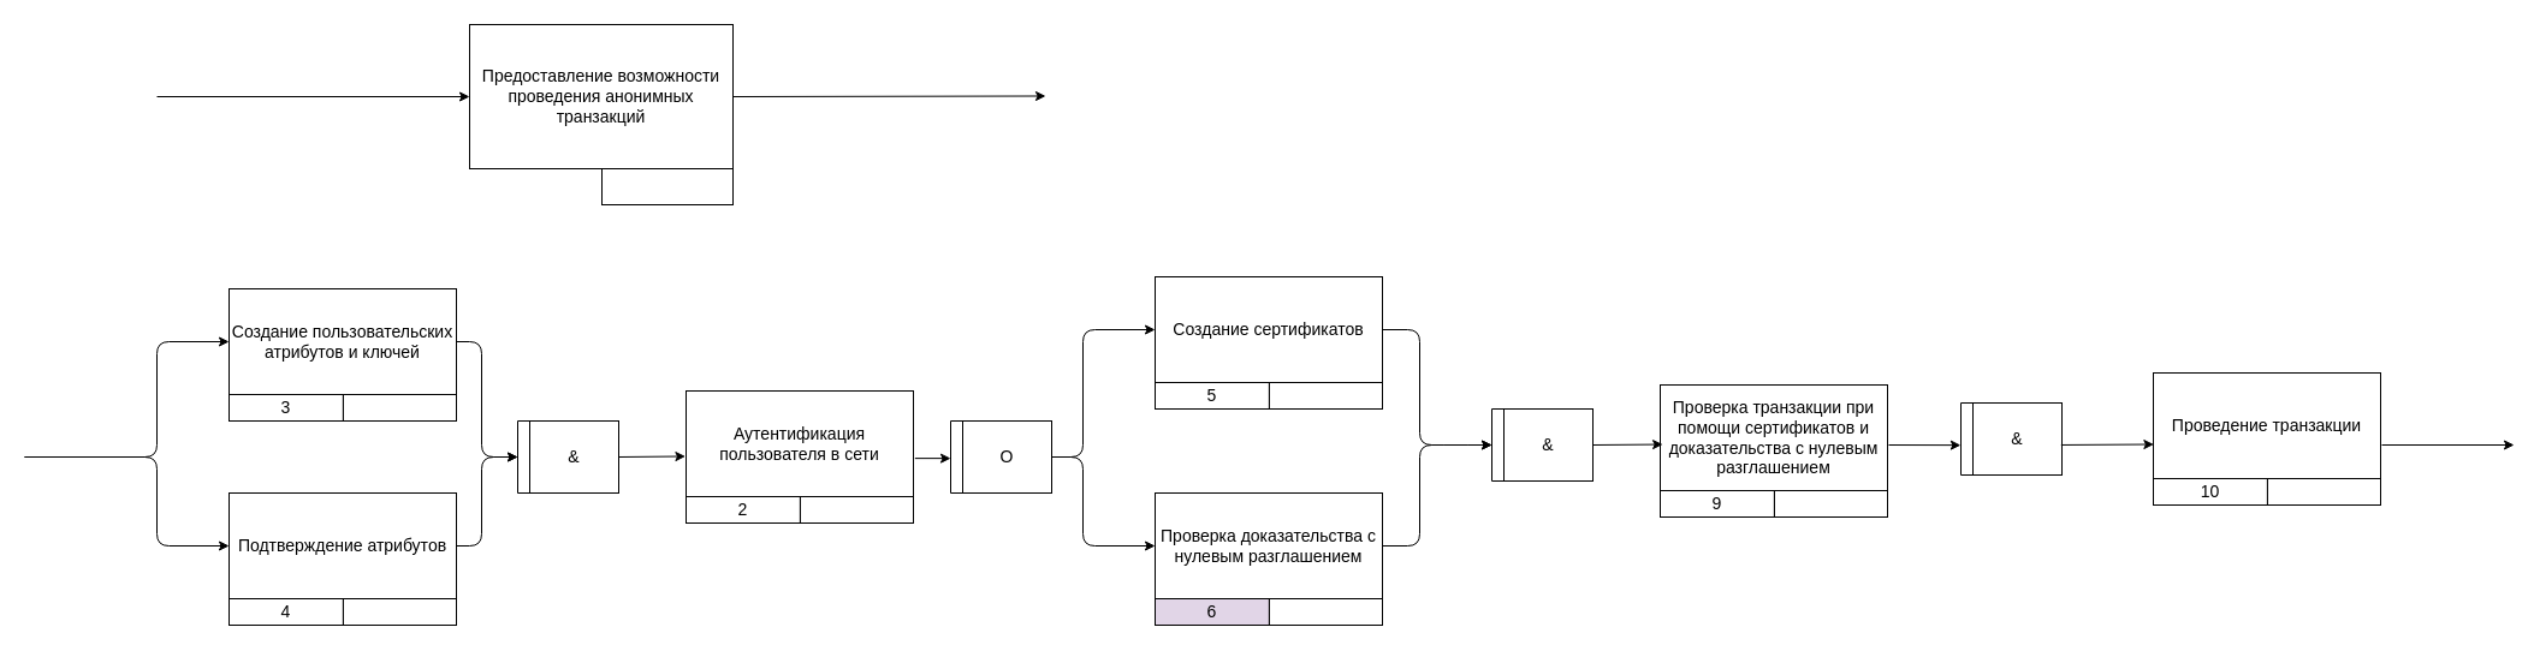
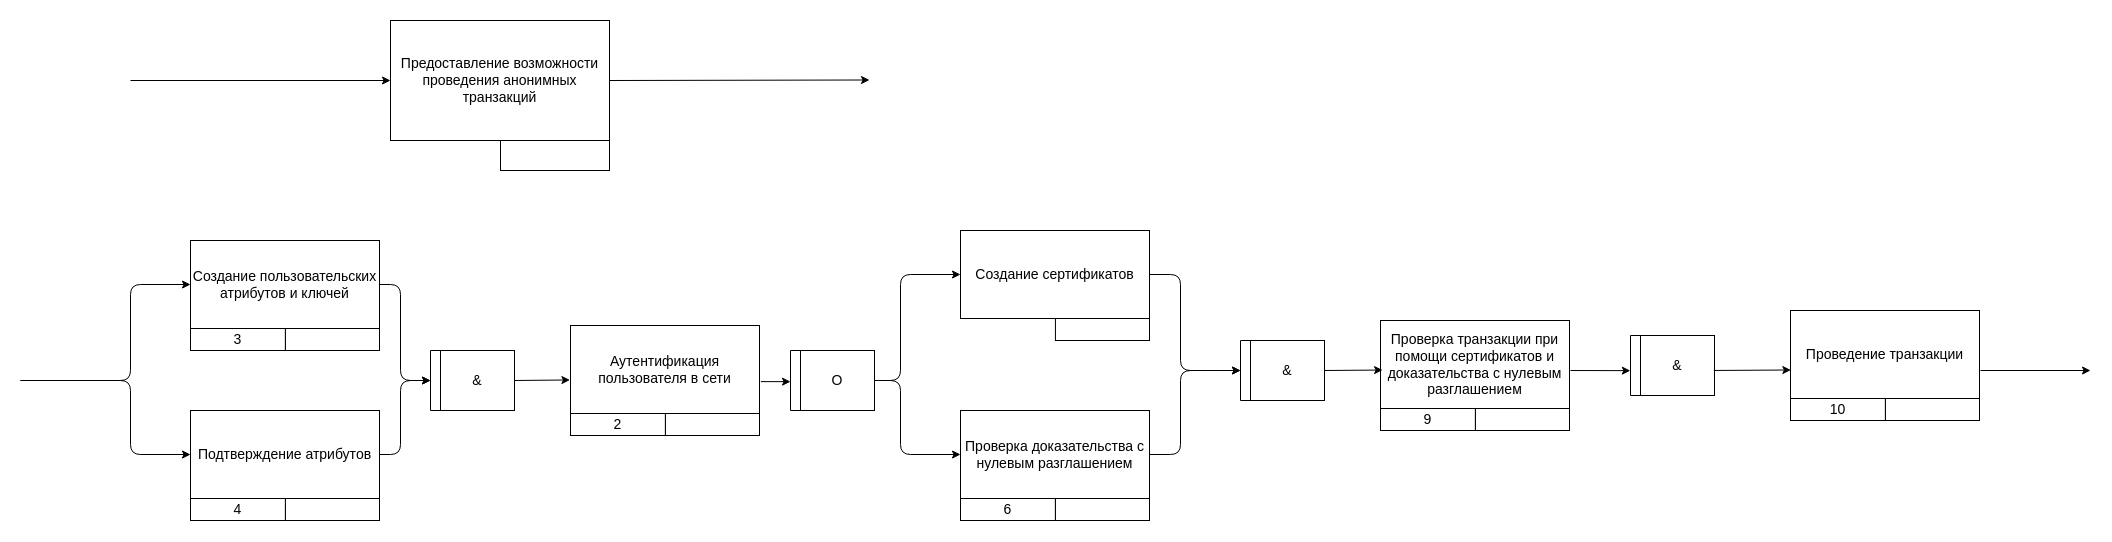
  <mxCell id="0" />
  <mxCell id="1" parent="0" />
  <mxCell id="2" value="Предоставление возможности проведения анонимных&lt;br/&gt;транзакций" style="rounded=0;whiteSpace=wrap;html=1;fontSize=14;" vertex="1" parent="1"><mxGeometry x="390" y="20" width="219" height="120" as="geometry" /></mxCell>
  <mxCell id="3" value="" style="rounded=0;whiteSpace=wrap;html=1;fontSize=14;" vertex="1" parent="1"><mxGeometry x="500" y="140" width="109" height="30" as="geometry" /></mxCell>
  <mxCell id="4" value="" style="endArrow=classic;html=1;rounded=0;entryX=0;entryY=0.5;entryDx=0;entryDy=0;" edge="1" parent="1" target="2"><mxGeometry width="50" height="50" relative="1" as="geometry"><mxPoint x="130" y="80" as="sourcePoint" /><mxPoint x="610" y="200" as="targetPoint" /></mxGeometry></mxCell>
  <mxCell id="5" value="" style="endArrow=classic;html=1;rounded=0;entryX=0;entryY=0.5;entryDx=0;entryDy=0;exitX=1;exitY=0.5;exitDx=0;exitDy=0;" edge="1" parent="1" source="2"><mxGeometry width="50" height="50" relative="1" as="geometry"><mxPoint x="609" y="79.5" as="sourcePoint" /><mxPoint x="869" y="79.5" as="targetPoint" /></mxGeometry></mxCell>
  <mxCell id="6" value="" style="group" vertex="1" connectable="0" parent="1"><mxGeometry x="190" y="240" width="189" height="110" as="geometry" /></mxCell>
  <mxCell id="7" value="Создание пользовательских атрибутов и ключей" style="rounded=0;whiteSpace=wrap;html=1;fontSize=14;" vertex="1" parent="6"><mxGeometry width="189" height="88" as="geometry" /></mxCell>
  <mxCell id="8" value="3" style="rounded=0;whiteSpace=wrap;html=1;fontSize=14;" vertex="1" parent="6"><mxGeometry y="88" width="94.932" height="22" as="geometry" /></mxCell>
  <mxCell id="9" value="" style="rounded=0;whiteSpace=wrap;html=1;fontSize=14;" vertex="1" parent="6"><mxGeometry x="94.932" y="88" width="94.068" height="22" as="geometry" /></mxCell>
  <mxCell id="10" value="" style="group" vertex="1" connectable="0" parent="1"><mxGeometry x="190" y="410" width="189" height="110" as="geometry" /></mxCell>
  <mxCell id="11" value="Подтверждение атрибутов" style="rounded=0;whiteSpace=wrap;html=1;fontSize=14;" vertex="1" parent="10"><mxGeometry width="189" height="88" as="geometry" /></mxCell>
  <mxCell id="12" value="4" style="rounded=0;whiteSpace=wrap;html=1;fontSize=14;" vertex="1" parent="10"><mxGeometry y="88" width="94.932" height="22" as="geometry" /></mxCell>
  <mxCell id="13" value="" style="rounded=0;whiteSpace=wrap;html=1;fontSize=14;" vertex="1" parent="10"><mxGeometry x="94.932" y="88" width="94.068" height="22" as="geometry" /></mxCell>
  <mxCell id="14" value="" style="group" vertex="1" connectable="0" parent="1"><mxGeometry x="570" y="325" width="189" height="110" as="geometry" /></mxCell>
  <mxCell id="15" value="Аутентификация пользователя в сети" style="rounded=0;whiteSpace=wrap;html=1;fontSize=14;" vertex="1" parent="14"><mxGeometry width="189" height="88" as="geometry" /></mxCell>
  <mxCell id="16" value="2" style="rounded=0;whiteSpace=wrap;html=1;fontSize=14;" vertex="1" parent="14"><mxGeometry y="88" width="94.932" height="22" as="geometry" /></mxCell>
  <mxCell id="17" value="" style="rounded=0;whiteSpace=wrap;html=1;fontSize=14;" vertex="1" parent="14"><mxGeometry x="94.932" y="88" width="94.068" height="22" as="geometry" /></mxCell>
  <mxCell id="18" value="" style="group" vertex="1" connectable="0" parent="1"><mxGeometry x="960" y="230" width="189" height="110" as="geometry" /></mxCell>
  <mxCell id="19" value="Создание сертификатов" style="rounded=0;whiteSpace=wrap;html=1;fontSize=14;" vertex="1" parent="18"><mxGeometry width="189" height="88" as="geometry" /></mxCell>
- <mxCell id="20" value="5" style="rounded=0;whiteSpace=wrap;html=1;fontSize=14;" vertex="1" parent="18"><mxGeometry y="88" width="94.932" height="22" as="geometry" /></mxCell>
  <mxCell id="21" value="" style="rounded=0;whiteSpace=wrap;html=1;fontSize=14;" vertex="1" parent="18"><mxGeometry x="94.932" y="88" width="94.068" height="22" as="geometry" /></mxCell>
  <mxCell id="22" value="" style="group" vertex="1" connectable="0" parent="1"><mxGeometry x="960" y="410" width="189" height="110" as="geometry" /></mxCell>
  <mxCell id="23" value="Проверка доказательства с нулевым разглашением" style="rounded=0;whiteSpace=wrap;html=1;fontSize=14;" vertex="1" parent="22"><mxGeometry width="189" height="88" as="geometry" /></mxCell>
- <mxCell id="24" value="6" style="rounded=0;whiteSpace=wrap;html=1;fontSize=14;fillColor=#e1d5e7;" vertex="1" parent="22"><mxGeometry y="88" width="94.932" height="22" as="geometry" /></mxCell>
+ <mxCell id="24" value="6" style="rounded=0;whiteSpace=wrap;html=1;fontSize=14;" vertex="1" parent="22"><mxGeometry y="88" width="94.932" height="22" as="geometry" /></mxCell>
  <mxCell id="25" value="" style="rounded=0;whiteSpace=wrap;html=1;fontSize=14;" vertex="1" parent="22"><mxGeometry x="94.932" y="88" width="94.068" height="22" as="geometry" /></mxCell>
  <mxCell id="26" value="" style="group" vertex="1" connectable="0" parent="1"><mxGeometry x="430" y="350" width="84" height="60" as="geometry" /></mxCell>
  <mxCell id="27" value="" style="verticalLabelPosition=bottom;verticalAlign=top;html=1;shape=mxgraph.basic.rect;fillColor2=none;strokeWidth=1;size=20;indent=5;fontSize=14;" vertex="1" parent="26"><mxGeometry width="84" height="60" as="geometry" /></mxCell>
  <mxCell id="28" value="&amp;amp;" style="shape=partialRectangle;whiteSpace=wrap;html=1;top=0;bottom=0;fillColor=none;fontSize=14;" vertex="1" parent="26"><mxGeometry x="10" width="74" height="60" as="geometry" /></mxCell>
  <mxCell id="29" value="" style="group" vertex="1" connectable="0" parent="1"><mxGeometry x="790" y="350" width="84" height="60" as="geometry" /></mxCell>
  <mxCell id="30" value="" style="verticalLabelPosition=bottom;verticalAlign=top;html=1;shape=mxgraph.basic.rect;fillColor2=none;strokeWidth=1;size=20;indent=5;fontSize=14;" vertex="1" parent="29"><mxGeometry width="84" height="60" as="geometry" /></mxCell>
  <mxCell id="31" value="O" style="shape=partialRectangle;whiteSpace=wrap;html=1;top=0;bottom=0;fillColor=none;fontSize=14;" vertex="1" parent="29"><mxGeometry x="10" width="74" height="60" as="geometry" /></mxCell>
  <mxCell id="32" value="" style="endArrow=classic;html=1;rounded=1;entryX=0;entryY=0.5;entryDx=0;entryDy=0;curved=0;" edge="1" parent="1" target="7"><mxGeometry width="50" height="50" relative="1" as="geometry"><mxPoint x="20" y="380" as="sourcePoint" /><mxPoint x="140" y="380" as="targetPoint" /><Array as="points"><mxPoint x="130" y="380" /><mxPoint x="130" y="284" /></Array></mxGeometry></mxCell>
  <mxCell id="33" value="" style="endArrow=classic;html=1;rounded=1;entryX=0;entryY=0.5;entryDx=0;entryDy=0;curved=0;" edge="1" parent="1" target="11"><mxGeometry width="50" height="50" relative="1" as="geometry"><mxPoint x="20" y="380" as="sourcePoint" /><mxPoint x="500" y="340" as="targetPoint" /><Array as="points"><mxPoint x="130" y="380" /><mxPoint x="130" y="454" /></Array></mxGeometry></mxCell>
  <mxCell id="34" value="" style="endArrow=classic;html=1;rounded=1;exitX=1;exitY=0.5;exitDx=0;exitDy=0;curved=0;" edge="1" parent="1" source="7"><mxGeometry width="50" height="50" relative="1" as="geometry"><mxPoint x="450" y="390" as="sourcePoint" /><mxPoint x="430" y="380" as="targetPoint" /><Array as="points"><mxPoint x="400" y="284" /><mxPoint x="400" y="380" /><mxPoint x="420" y="380" /></Array></mxGeometry></mxCell>
  <mxCell id="35" value="" style="endArrow=classic;html=1;rounded=1;exitX=1;exitY=0.5;exitDx=0;exitDy=0;curved=0;" edge="1" parent="1" source="11"><mxGeometry width="50" height="50" relative="1" as="geometry"><mxPoint x="450" y="390" as="sourcePoint" /><mxPoint x="430" y="380" as="targetPoint" /><Array as="points"><mxPoint x="400" y="454" /><mxPoint x="400" y="380" /></Array></mxGeometry></mxCell>
  <mxCell id="36" value="" style="endArrow=classic;html=1;rounded=0;entryX=-0.003;entryY=0.619;entryDx=0;entryDy=0;exitX=1;exitY=0.5;exitDx=0;exitDy=0;entryPerimeter=0;" edge="1" parent="1" source="28" target="15"><mxGeometry width="50" height="50" relative="1" as="geometry"><mxPoint x="480" y="440" as="sourcePoint" /><mxPoint x="530" y="390" as="targetPoint" /></mxGeometry></mxCell>
  <mxCell id="37" value="" style="endArrow=classic;html=1;rounded=0;exitX=1.007;exitY=0.638;exitDx=0;exitDy=0;exitPerimeter=0;entryX=0;entryY=0.519;entryDx=0;entryDy=0;entryPerimeter=0;" edge="1" parent="1" source="15" target="30"><mxGeometry width="50" height="50" relative="1" as="geometry"><mxPoint x="630" y="440" as="sourcePoint" /><mxPoint x="680" y="390" as="targetPoint" /></mxGeometry></mxCell>
  <mxCell id="38" value="" style="endArrow=classic;html=1;rounded=1;exitX=1;exitY=0.5;exitDx=0;exitDy=0;entryX=0;entryY=0.5;entryDx=0;entryDy=0;curved=0;" edge="1" parent="1" source="31" target="19"><mxGeometry width="50" height="50" relative="1" as="geometry"><mxPoint x="630" y="440" as="sourcePoint" /><mxPoint x="680" y="390" as="targetPoint" /><Array as="points"><mxPoint x="900" y="380" /><mxPoint x="900" y="274" /></Array></mxGeometry></mxCell>
  <mxCell id="39" value="" style="endArrow=classic;html=1;rounded=1;exitX=1;exitY=0.5;exitDx=0;exitDy=0;entryX=0;entryY=0.5;entryDx=0;entryDy=0;curved=0;" edge="1" parent="1" source="31" target="23"><mxGeometry width="50" height="50" relative="1" as="geometry"><mxPoint x="630" y="440" as="sourcePoint" /><mxPoint x="680" y="390" as="targetPoint" /><Array as="points"><mxPoint x="900" y="380" /><mxPoint x="900" y="454" /></Array></mxGeometry></mxCell>
  <mxCell id="40" value="" style="endArrow=classic;html=1;rounded=1;exitX=1;exitY=0.5;exitDx=0;exitDy=0;curved=0;" edge="1" parent="1" source="19"><mxGeometry width="50" height="50" relative="1" as="geometry"><mxPoint x="960" y="440" as="sourcePoint" /><mxPoint x="1240" y="370" as="targetPoint" /><Array as="points"><mxPoint x="1180" y="274" /><mxPoint x="1180" y="370" /><mxPoint x="1210" y="370" /></Array></mxGeometry></mxCell>
  <mxCell id="41" value="" style="endArrow=classic;html=1;rounded=1;exitX=1;exitY=0.5;exitDx=0;exitDy=0;curved=0;" edge="1" parent="1" source="23"><mxGeometry width="50" height="50" relative="1" as="geometry"><mxPoint x="1030" y="430" as="sourcePoint" /><mxPoint x="1240" y="370" as="targetPoint" /><Array as="points"><mxPoint x="1180" y="454" /><mxPoint x="1180" y="370" /><mxPoint x="1210" y="370" /></Array></mxGeometry></mxCell>
  <mxCell id="42" value="" style="group" vertex="1" connectable="0" parent="1"><mxGeometry x="1240" y="340" width="84" height="60" as="geometry" /></mxCell>
  <mxCell id="43" value="" style="verticalLabelPosition=bottom;verticalAlign=top;html=1;shape=mxgraph.basic.rect;fillColor2=none;strokeWidth=1;size=20;indent=5;fontSize=14;" vertex="1" parent="42"><mxGeometry width="84" height="60" as="geometry" /></mxCell>
  <mxCell id="44" value="&amp;amp;" style="shape=partialRectangle;whiteSpace=wrap;html=1;top=0;bottom=0;fillColor=none;fontSize=14;" vertex="1" parent="42"><mxGeometry x="10" width="74" height="60" as="geometry" /></mxCell>
  <mxCell id="45" value="" style="group" vertex="1" connectable="0" parent="1"><mxGeometry x="1630" y="335" width="84" height="60" as="geometry" /></mxCell>
  <mxCell id="46" value="" style="verticalLabelPosition=bottom;verticalAlign=top;html=1;shape=mxgraph.basic.rect;fillColor2=none;strokeWidth=1;size=20;indent=5;fontSize=14;" vertex="1" parent="45"><mxGeometry width="84" height="60" as="geometry" /></mxCell>
  <mxCell id="47" value="&amp;amp;" style="shape=partialRectangle;whiteSpace=wrap;html=1;top=0;bottom=0;fillColor=none;fontSize=14;" vertex="1" parent="45"><mxGeometry x="10" width="74" height="60" as="geometry" /></mxCell>
  <mxCell id="48" value="" style="group" vertex="1" connectable="0" parent="1"><mxGeometry x="1380" y="320" width="189" height="110" as="geometry" /></mxCell>
  <mxCell id="49" value="Проверка транзакции при помощи сертификатов и&lt;br/&gt;доказательства с нулевым разглашением" style="rounded=0;whiteSpace=wrap;html=1;fontSize=14;" vertex="1" parent="48"><mxGeometry width="189" height="88" as="geometry" /></mxCell>
  <mxCell id="50" value="9" style="rounded=0;whiteSpace=wrap;html=1;fontSize=14;" vertex="1" parent="48"><mxGeometry y="88" width="94.932" height="22" as="geometry" /></mxCell>
  <mxCell id="51" value="" style="rounded=0;whiteSpace=wrap;html=1;fontSize=14;" vertex="1" parent="48"><mxGeometry x="94.932" y="88" width="94.068" height="22" as="geometry" /></mxCell>
  <mxCell id="52" value="" style="group" vertex="1" connectable="0" parent="1"><mxGeometry x="1790" y="310" width="189" height="110" as="geometry" /></mxCell>
  <mxCell id="53" value="Проведение транзакции" style="rounded=0;whiteSpace=wrap;html=1;fontSize=14;" vertex="1" parent="52"><mxGeometry width="189" height="88" as="geometry" /></mxCell>
  <mxCell id="54" value="10" style="rounded=0;whiteSpace=wrap;html=1;fontSize=14;" vertex="1" parent="52"><mxGeometry y="88" width="94.932" height="22" as="geometry" /></mxCell>
  <mxCell id="55" value="" style="rounded=0;whiteSpace=wrap;html=1;fontSize=14;" vertex="1" parent="52"><mxGeometry x="94.932" y="88" width="94.068" height="22" as="geometry" /></mxCell>
  <mxCell id="56" value="" style="endArrow=classic;html=1;rounded=0;exitX=1;exitY=0.5;exitDx=0;exitDy=0;entryX=0.011;entryY=0.563;entryDx=0;entryDy=0;entryPerimeter=0;" edge="1" parent="1" target="49"><mxGeometry width="50" height="50" relative="1" as="geometry"><mxPoint x="1324" y="370" as="sourcePoint" /><mxPoint x="1380" y="364" as="targetPoint" /></mxGeometry></mxCell>
  <mxCell id="57" value="" style="endArrow=classic;html=1;rounded=0;entryX=-0.002;entryY=0.586;entryDx=0;entryDy=0;entryPerimeter=0;" edge="1" parent="1" target="46"><mxGeometry width="50" height="50" relative="1" as="geometry"><mxPoint x="1570" y="370" as="sourcePoint" /><mxPoint x="1600" y="330" as="targetPoint" /></mxGeometry></mxCell>
  <mxCell id="58" value="" style="endArrow=classic;html=1;rounded=0;entryX=0.002;entryY=0.676;entryDx=0;entryDy=0;entryPerimeter=0;exitX=0.991;exitY=0.583;exitDx=0;exitDy=0;exitPerimeter=0;" edge="1" parent="1" source="47" target="53"><mxGeometry width="50" height="50" relative="1" as="geometry"><mxPoint x="1540" y="410" as="sourcePoint" /><mxPoint x="1590" y="360" as="targetPoint" /></mxGeometry></mxCell>
  <mxCell id="59" value="" style="endArrow=classic;html=1;rounded=0;" edge="1" parent="1"><mxGeometry width="50" height="50" relative="1" as="geometry"><mxPoint x="1980" y="370" as="sourcePoint" /><mxPoint x="2090" y="370" as="targetPoint" /></mxGeometry></mxCell>
